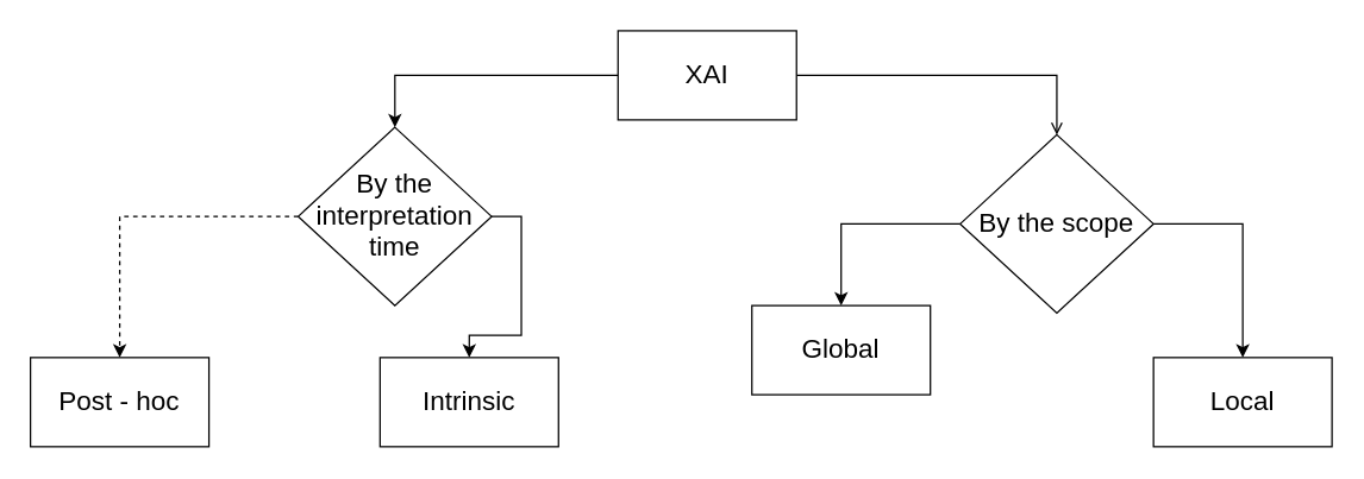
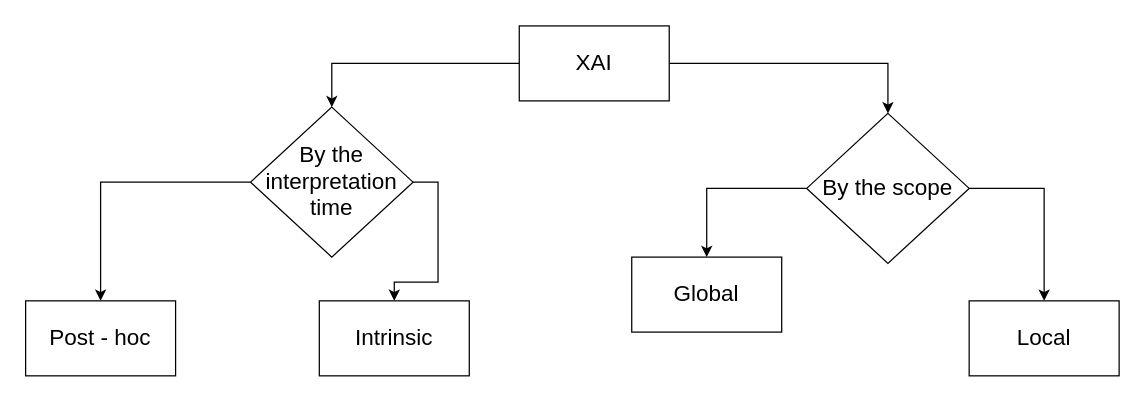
  <mxCell id="0" />
  <mxCell id="1" parent="0" />
- <mxCell id="2" style="edgeStyle=orthogonalEdgeStyle;rounded=0;orthogonalLoop=1;jettySize=auto;html=1;entryX=0.5;entryY=0;entryDx=0;entryDy=0;fontSize=18;endArrow=open;" parent="1" source="4" target="10" edge="1"><mxGeometry relative="1" as="geometry" /></mxCell>
+ <mxCell id="2" style="edgeStyle=orthogonalEdgeStyle;rounded=0;orthogonalLoop=1;jettySize=auto;html=1;entryX=0.5;entryY=0;entryDx=0;entryDy=0;fontSize=18;" parent="1" source="4" target="10" edge="1"><mxGeometry relative="1" as="geometry" /></mxCell>
  <mxCell id="3" style="edgeStyle=orthogonalEdgeStyle;rounded=0;orthogonalLoop=1;jettySize=auto;html=1;entryX=0.5;entryY=0;entryDx=0;entryDy=0;fontSize=18;" parent="1" source="4" target="7" edge="1"><mxGeometry relative="1" as="geometry" /></mxCell>
  <mxCell id="4" value="XAI" style="rounded=0;whiteSpace=wrap;html=1;fontSize=18;" parent="1" vertex="1"><mxGeometry x="415" y="20" width="120" height="60" as="geometry" /></mxCell>
- <mxCell id="5" style="edgeStyle=orthogonalEdgeStyle;rounded=0;orthogonalLoop=1;jettySize=auto;html=1;exitX=0;exitY=0.5;exitDx=0;exitDy=0;entryX=0.5;entryY=0;entryDx=0;entryDy=0;fontSize=18;dashed=1;" parent="1" source="7" target="11" edge="1"><mxGeometry relative="1" as="geometry" /></mxCell>
+ <mxCell id="5" style="edgeStyle=orthogonalEdgeStyle;rounded=0;orthogonalLoop=1;jettySize=auto;html=1;exitX=0;exitY=0.5;exitDx=0;exitDy=0;entryX=0.5;entryY=0;entryDx=0;entryDy=0;fontSize=18;" parent="1" source="7" target="11" edge="1"><mxGeometry relative="1" as="geometry" /></mxCell>
  <mxCell id="6" style="edgeStyle=orthogonalEdgeStyle;rounded=0;orthogonalLoop=1;jettySize=auto;html=1;exitX=1;exitY=0.5;exitDx=0;exitDy=0;entryX=0.5;entryY=0;entryDx=0;entryDy=0;fontSize=18;" parent="1" source="7" target="12" edge="1"><mxGeometry relative="1" as="geometry" /></mxCell>
  <mxCell id="7" value="By the interpretation time" style="rhombus;whiteSpace=wrap;html=1;fontSize=18;" parent="1" vertex="1"><mxGeometry x="200" y="85" width="130" height="120" as="geometry" /></mxCell>
  <mxCell id="8" style="edgeStyle=orthogonalEdgeStyle;rounded=0;orthogonalLoop=1;jettySize=auto;html=1;exitX=0;exitY=0.5;exitDx=0;exitDy=0;entryX=0.5;entryY=0;entryDx=0;entryDy=0;fontSize=18;" parent="1" source="10" target="14" edge="1"><mxGeometry relative="1" as="geometry" /></mxCell>
  <mxCell id="9" style="edgeStyle=orthogonalEdgeStyle;rounded=0;orthogonalLoop=1;jettySize=auto;html=1;exitX=1;exitY=0.5;exitDx=0;exitDy=0;fontSize=18;" parent="1" source="10" target="13" edge="1"><mxGeometry relative="1" as="geometry" /></mxCell>
  <mxCell id="10" value="By the scope" style="rhombus;whiteSpace=wrap;html=1;fontSize=18;" parent="1" vertex="1"><mxGeometry x="645" y="90" width="130" height="120" as="geometry" /></mxCell>
  <mxCell id="11" value="Post - hoc" style="rounded=0;whiteSpace=wrap;html=1;fontSize=18;" parent="1" vertex="1"><mxGeometry x="20" y="240" width="120" height="60" as="geometry" /></mxCell>
  <mxCell id="12" value="Intrinsic" style="rounded=0;whiteSpace=wrap;html=1;fontSize=18;" parent="1" vertex="1"><mxGeometry x="255" y="240" width="120" height="60" as="geometry" /></mxCell>
  <mxCell id="13" value="Local" style="rounded=0;whiteSpace=wrap;html=1;fontSize=18;" parent="1" vertex="1"><mxGeometry x="775" y="240" width="120" height="60" as="geometry" /></mxCell>
  <mxCell id="14" value="Global" style="rounded=0;whiteSpace=wrap;html=1;fontSize=18;" parent="1" vertex="1"><mxGeometry x="505" y="205" width="120" height="60" as="geometry" /></mxCell>
